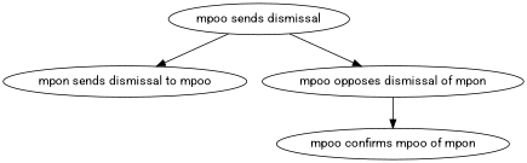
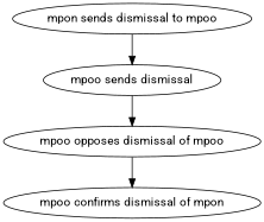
  strict digraph {
    fontname=Roboto
    node [fontname=Roboto]
    edge [attrs="{'type': 'flow', 'label': 'flow'}" fontname=Roboto]
    "mpon sends dismissal to mpoo" [attrs="{'type': 'Activity', 'label': 'mpon sends dismissal to mpoo'}"]
    n2 [attrs="{'type': 'Activity', 'label': 'mpoo reviews dismissal'}" label="mpoo sends dismissal"]
-   "mpoo opposes dismissal of mpon" [attrs="{'type': 'Activity', 'label': 'mpoo opposes dismissal of mpon'}"]
-   "mpoo confirms dismissal of mpon" [attrs="{'type': 'Activity', 'label': 'mpoo confirms dismissal of mpon'}" label="mpoo confirms mpoo of mpon"]
-   n2 -> "mpon sends dismissal to mpoo"
+   "mpoo opposes dismissal of mpon" [attrs="{'type': 'Activity', 'label': 'mpoo opposes dismissal of mpon'}" label="mpoo opposes dismissal of mpoo"]
+   "mpoo confirms dismissal of mpon" [attrs="{'type': 'Activity', 'label': 'mpoo confirms dismissal of mpon'}"]
+   "mpon sends dismissal to mpoo" -> n2
    n2 -> "mpoo opposes dismissal of mpon"
    "mpoo opposes dismissal of mpon" -> "mpoo confirms dismissal of mpon"
  }
